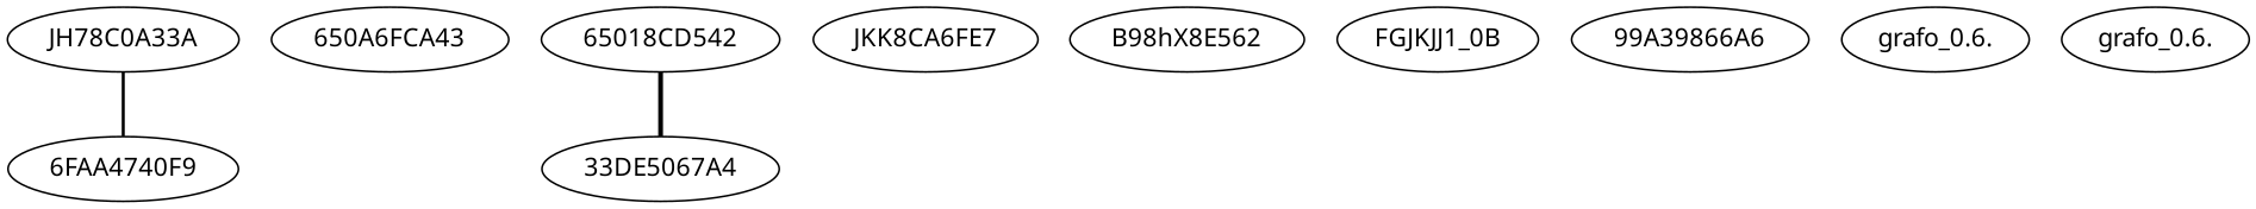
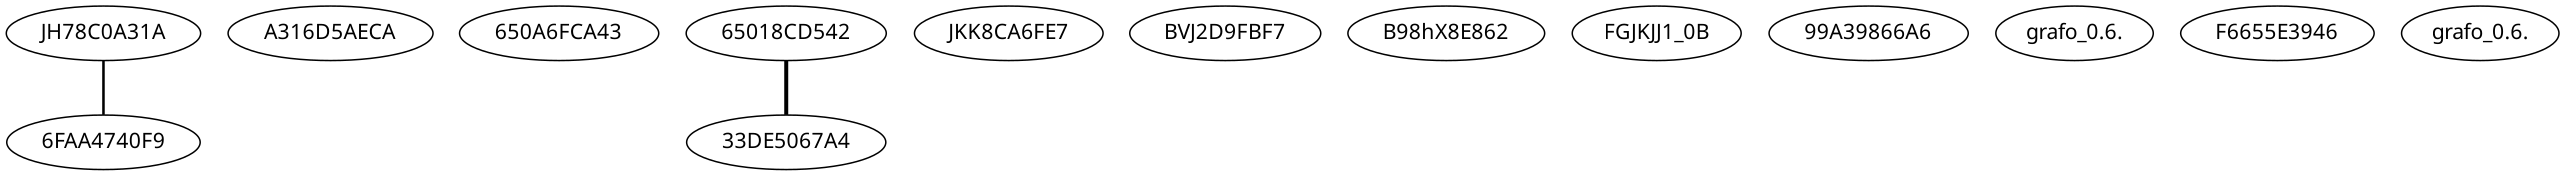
  strict graph {
    fontname="Noto Sans"
    node [fontname="Noto Sans"]
    edge [fontname="Noto Sans"]
-   n1 [label=JH78C0A33A]
+   n1 [label=JH78C0A31A]
    n2 [label="6FAA4740F9"]
+   n3 [label=A316D5AECA]
    n4 [label="650A6FCA43"]
    n5 [label="65018CD542"]
    n6 [label="33DE5067A4"]
    n7 [label=JKK8CA6FE7]
-   n9 [label=B98hX8E562]
+   n8 [label=BVJ2D9FBF7]
+   n9 [label=B98hX8E862]
    n10 [label=FGJKJJ1_0B]
    n11 [label="99A39866A6"]
    n12 [label="grafo_0.6."]
+   n13 [label=F6655E3946]
    n14 [label="grafo_0.6."]
    n1 -- n2 [penwidth=1.6821705426356584]
    n5 -- n6 [penwidth=2.6428571428571423]
  }
